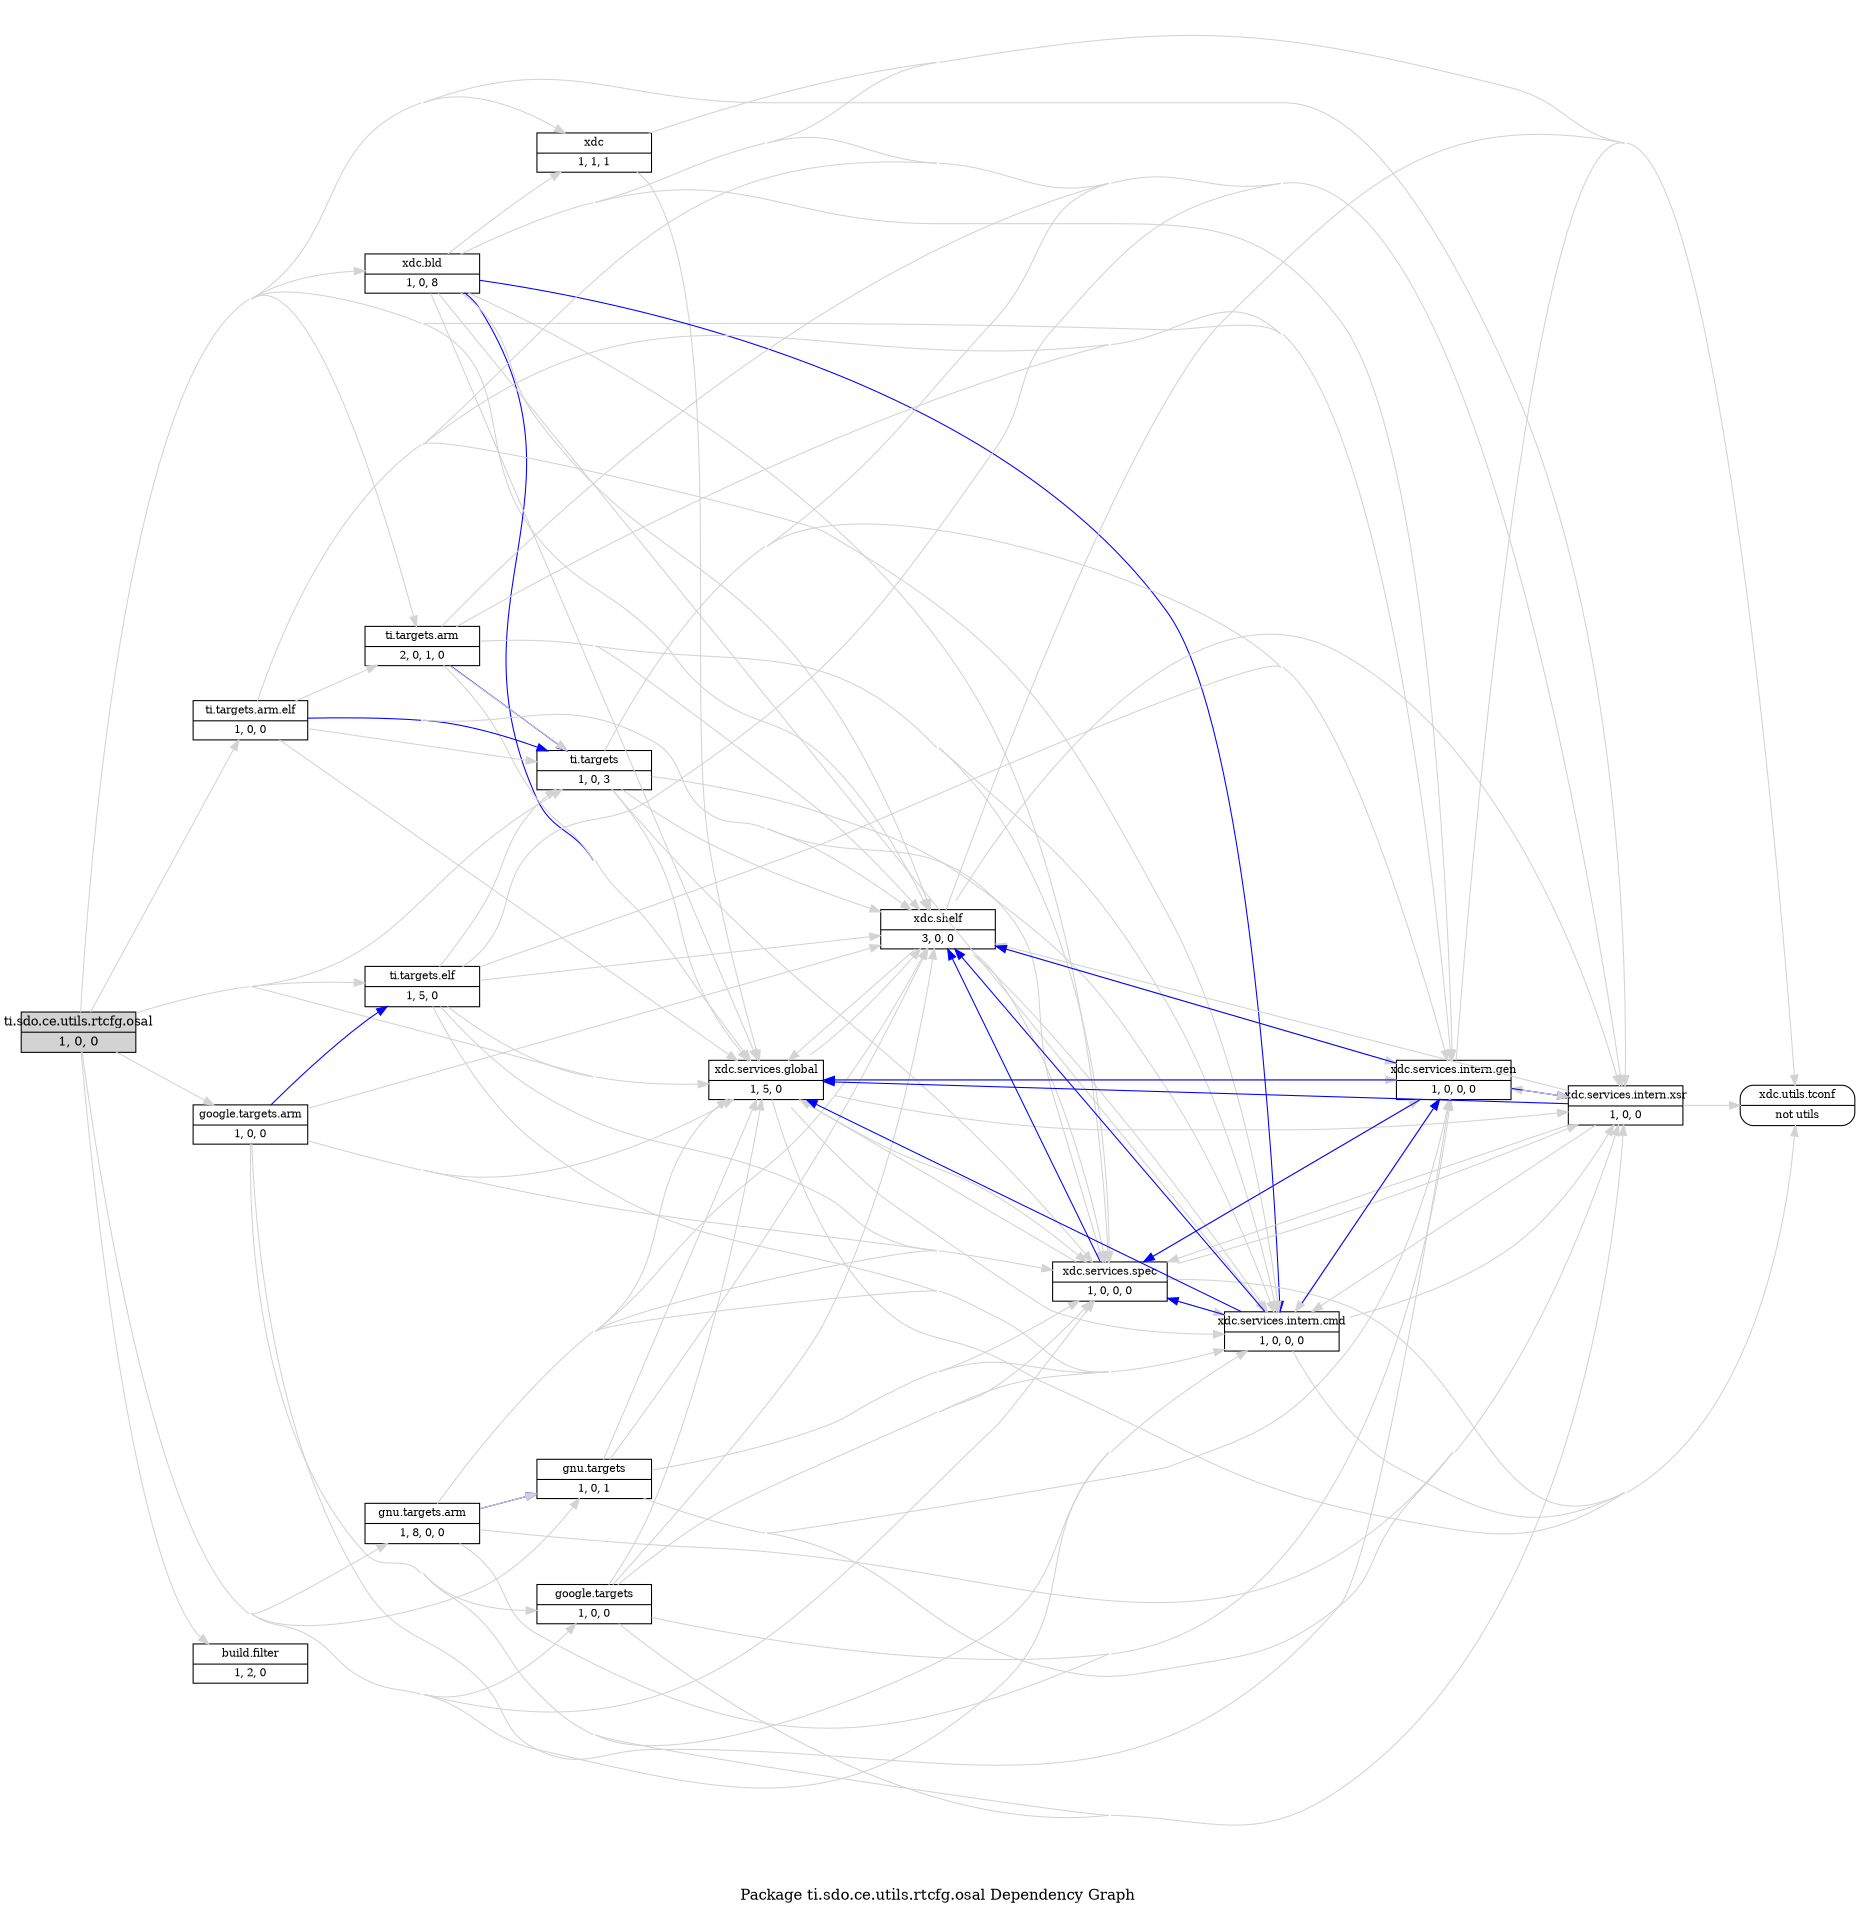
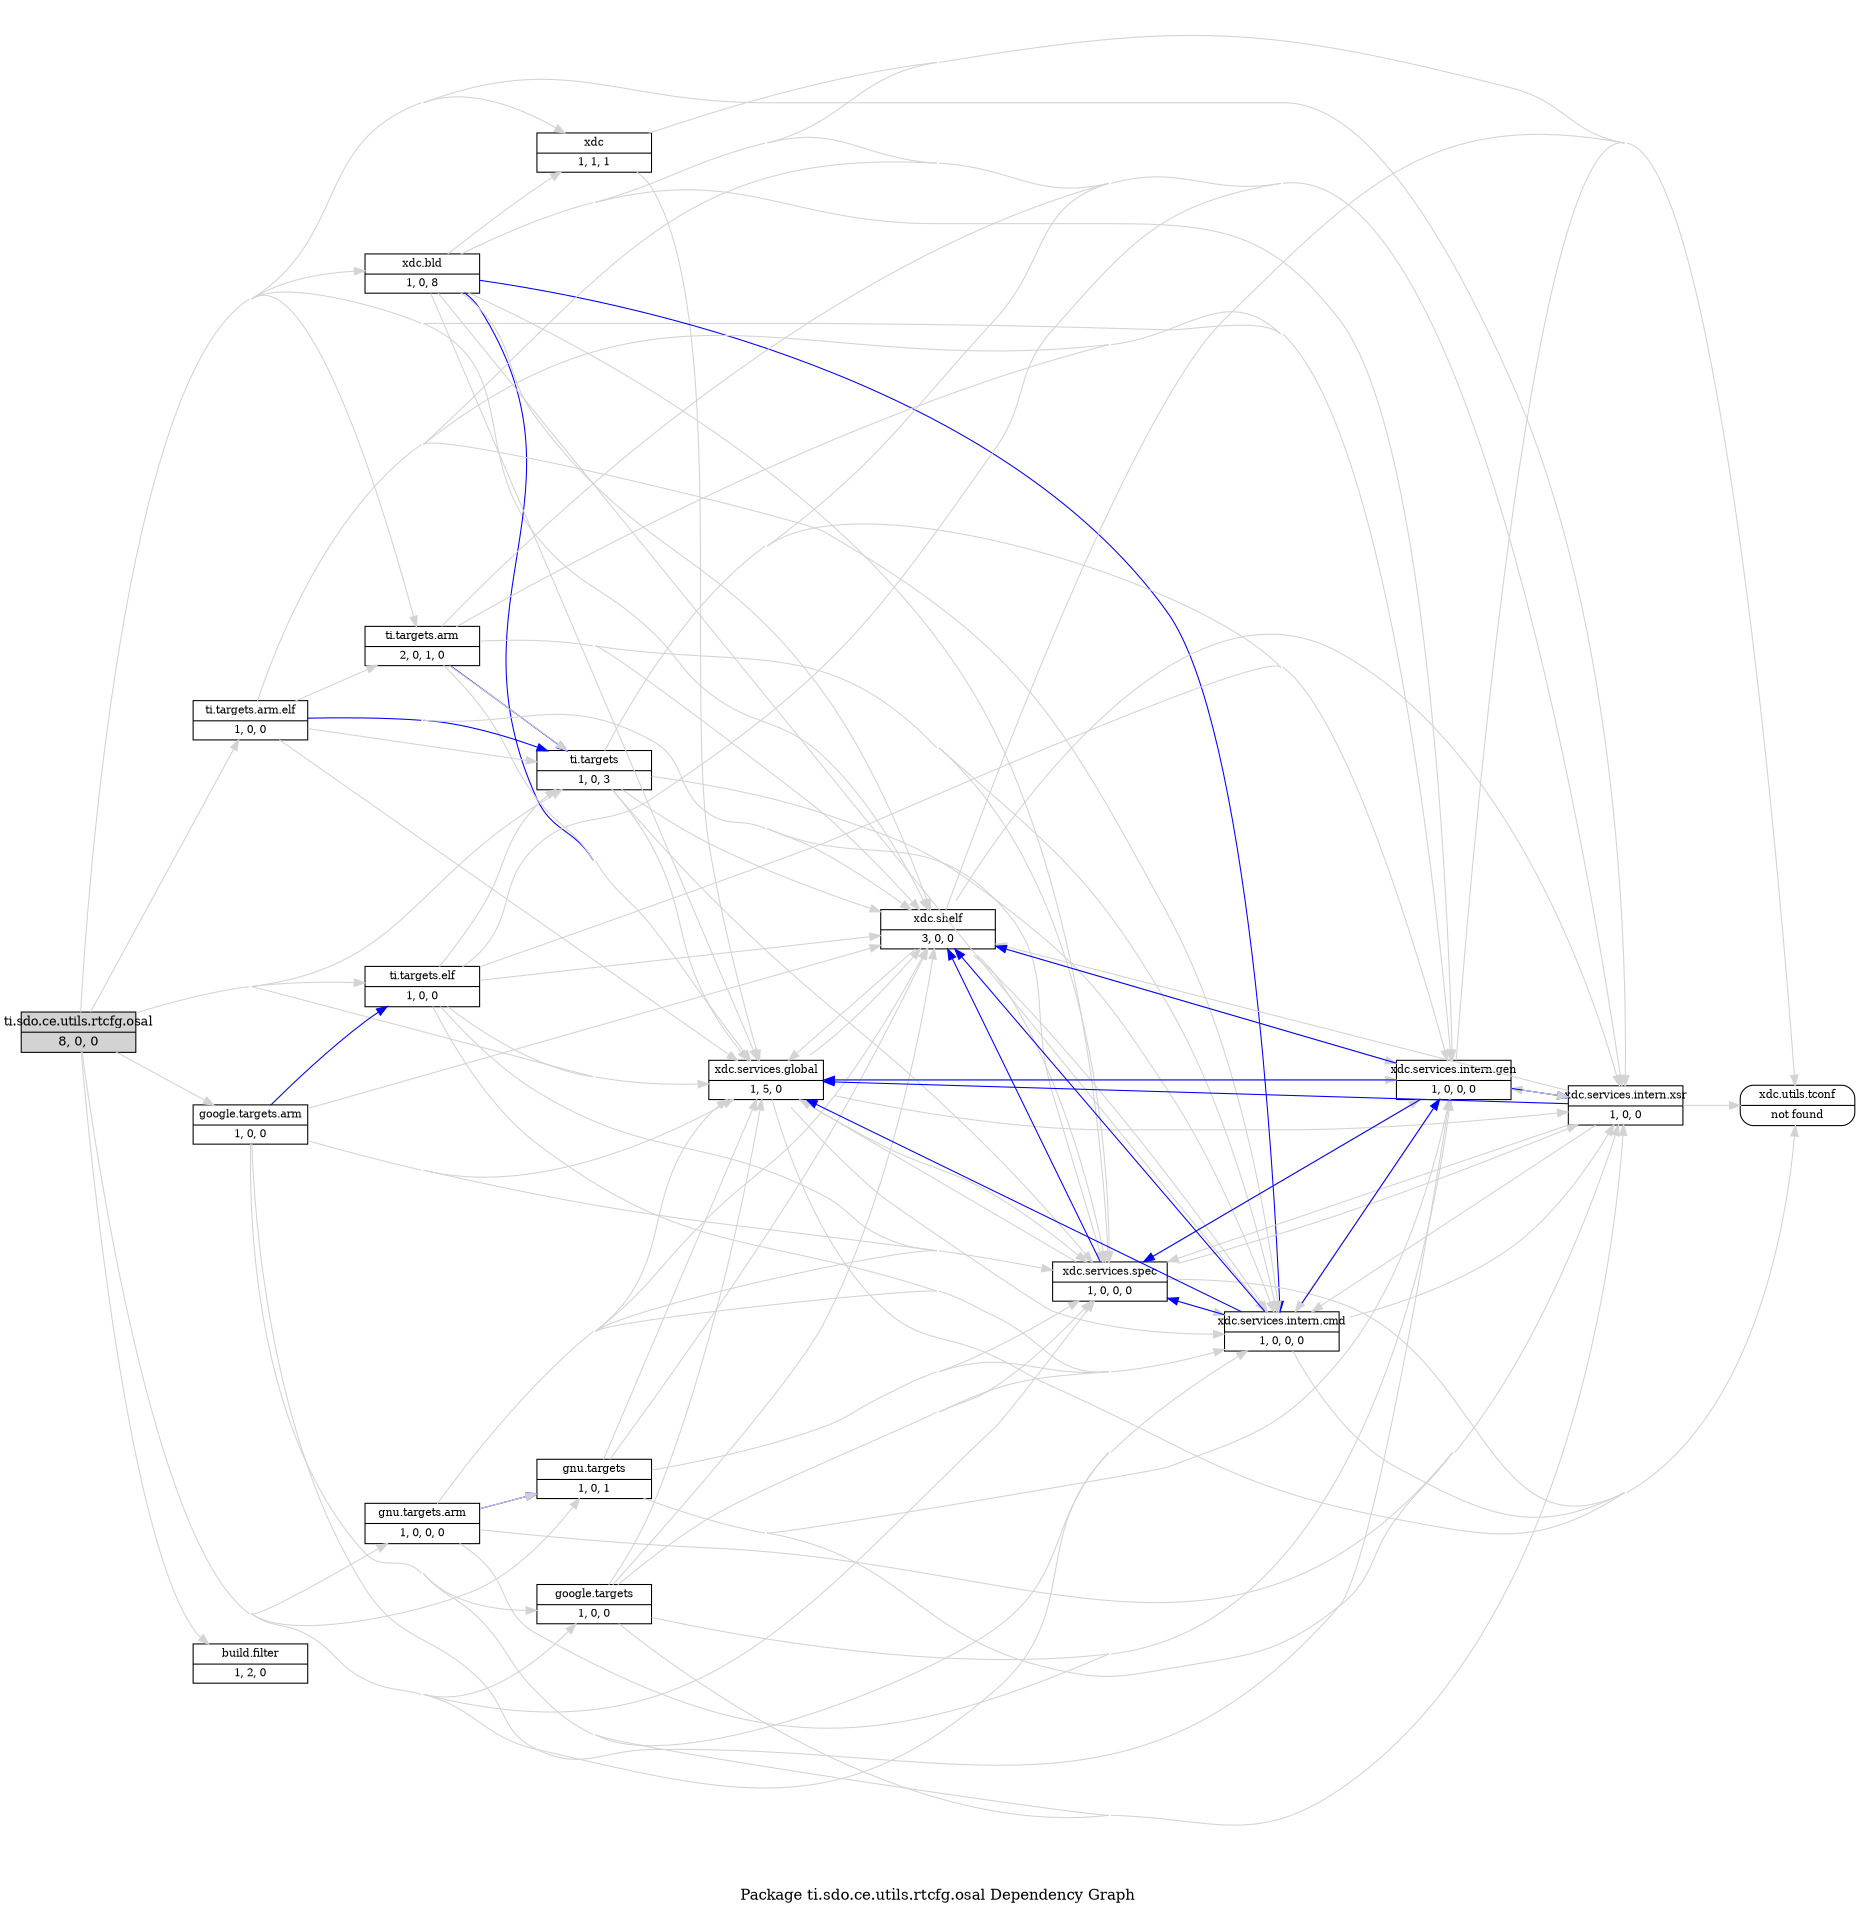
  digraph {
    concentrate=true
    label="\nPackage ti.sdo.ce.utils.rtcfg.osal Dependency Graph"
    rankdir=LR
    ranksep=.75
    node [color=black fillcolor=white fixedsize=true font=Helvetica fontsize=10 shape=record style=filled]
    edge [color=lightgrey style=solid]
-   n1 [fillcolor=lightgrey fontsize=12 label="ti.sdo.ce.utils.rtcfg.osal|1, 0, 0" width=1.5]
+   n1 [fillcolor=lightgrey fontsize=12 label="ti.sdo.ce.utils.rtcfg.osal|8, 0, 0" width=1.5]
    n2 [label="xdc|1, 1, 1" width=1.5]
    n3 [label="xdc.services.global|1, 5, 0" width=1.5]
    n4 [label="xdc.bld|1, 0, 8" width=1.5]
    n5 [label="ti.targets|1, 0, 3" width=1.5]
-   n6 [label="ti.targets.elf|1, 5, 0" width=1.5]
+   n6 [label="ti.targets.elf|1, 0, 0" width=1.5]
    n7 [label="gnu.targets|1, 0, 1" width=1.5]
    n8 [label="google.targets|1, 0, 0" width=1.5]
    n9 [label="google.targets.arm|1, 0, 0" width=1.5]
-   n10 [label="gnu.targets.arm|1, 8, 0, 0" width=1.5]
+   n10 [label="gnu.targets.arm|1, 0, 0, 0" width=1.5]
    n11 [label="ti.targets.arm|2, 0, 1, 0" width=1.5]
    n12 [label="ti.targets.arm.elf|1, 0, 0" width=1.5]
    n13 [label="build.filter|1, 2, 0" width=1.5]
    n14 [label="xdc.shelf|3, 0, 0" width=1.5]
    n15 [label="xdc.services.spec|1, 0, 0, 0" width=1.5]
    n16 [label="xdc.services.intern.xsr|1, 0, 0" width=1.5]
    n17 [label="xdc.services.intern.gen|1, 0, 0, 0" width=1.5]
    n18 [label="xdc.services.intern.cmd|1, 0, 0, 0" width=1.5]
-   n19 [label="xdc.utils.tconf|not utils" style=rounded width=1.5]
+   n19 [label="xdc.utils.tconf|not found" style=rounded width=1.5]
    n1 -> n2
    n1 -> n3
    n1 -> n4
    n1 -> n5
    n1 -> n6
    n1 -> n7
    n1 -> n8
    n1 -> n9
    n1 -> n10
    n1 -> n11
    n1 -> n12
    n1 -> n13
    n1 -> n14
    n1 -> n15
    n1 -> n16
    n1 -> n17
    n1 -> n18
    n2 -> n3
    n2 -> n19
    n3 -> n14
    n3 -> n15
    n3 -> n16
    n3 -> n17
    n3 -> n18
    n3 -> n19
    n4 -> n2
    n4 -> n3 [color=blue]
    n4 -> n3
    n4 -> n14
    n4 -> n15
    n4 -> n16
    n4 -> n17
    n4 -> n18 [color=blue]
    n4 -> n18
    n4 -> n19
    n5 -> n3
    n5 -> n14
    n5 -> n15
    n5 -> n16
    n5 -> n17
    n5 -> n18
    n6 -> n3
    n6 -> n5
    n6 -> n14
    n6 -> n15
    n6 -> n16
    n6 -> n17
    n6 -> n18
    n7 -> n3
    n7 -> n14
    n7 -> n15
    n7 -> n16
    n7 -> n17
    n7 -> n18
    n8 -> n3
    n8 -> n14
    n8 -> n15
    n8 -> n16
    n8 -> n17
    n8 -> n18
    n9 -> n3
    n9 -> n6 [color=blue]
    n9 -> n8
    n9 -> n14
    n9 -> n15
    n9 -> n16
    n9 -> n17
    n9 -> n18
    n10 -> n3
    n10 -> n7 [color=blue]
    n10 -> n7
    n10 -> n14
    n10 -> n15
    n10 -> n16
    n10 -> n17
    n10 -> n18
    n11 -> n3
    n11 -> n5 [color=blue]
    n11 -> n5
    n11 -> n14
    n11 -> n15
    n11 -> n16
    n11 -> n17
    n11 -> n18
    n12 -> n3
    n12 -> n5 [color=blue]
    n12 -> n5
    n12 -> n11
    n12 -> n14
    n12 -> n15
    n12 -> n16
    n12 -> n17
    n12 -> n18
    n14 -> n3
    n14 -> n15
    n14 -> n16
    n14 -> n17
    n14 -> n18
    n14 -> n19
    n15 -> n3
    n15 -> n14 [color=blue]
    n15 -> n14
    n15 -> n16
    n15 -> n17
    n15 -> n18
    n15 -> n19
    n16 -> n3 [color=blue]
    n16 -> n3
    n16 -> n14
    n16 -> n15
    n16 -> n17
    n16 -> n18
    n16 -> n19
    n17 -> n3 [color=blue]
    n17 -> n3
    n17 -> n14 [color=blue]
    n17 -> n14
    n17 -> n15 [color=blue]
    n17 -> n15
    n17 -> n16 [color=blue]
    n17 -> n16
    n17 -> n18
    n17 -> n19
    n18 -> n3 [color=blue]
    n18 -> n3
    n18 -> n14 [color=blue]
    n18 -> n14
    n18 -> n15 [color=blue]
    n18 -> n15
    n18 -> n16
    n18 -> n17 [color=blue]
    n18 -> n17
    n18 -> n19
  }
